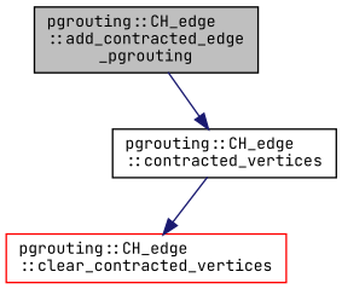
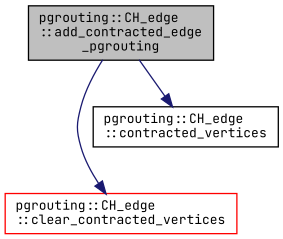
  digraph {
    fontname="JetBrains Mono"
    rankdir=TB
    node [color=black fillcolor=white fontname="JetBrains Mono" fontsize=10 shape=record style=filled]
    edge [color=midnightblue fontname="JetBrains Mono" fontsize=10 labelfontname=Helvetica labelfontsize=10 style=solid]
    n1 [fillcolor=grey75 fontcolor=black height=0.2 label="pgrouting::CH_edge\l::add_contracted_edge\l_pgrouting" width=0.4]
    n2 [color=red height=0.2 label="pgrouting::CH_edge\l::clear_contracted_vertices" width=0.4]
    n3 [height=0.2 label="pgrouting::CH_edge\l::contracted_vertices" width=0.4]
-   n3 -> n2
+   n1 -> n2
    n1 -> n3
  }
